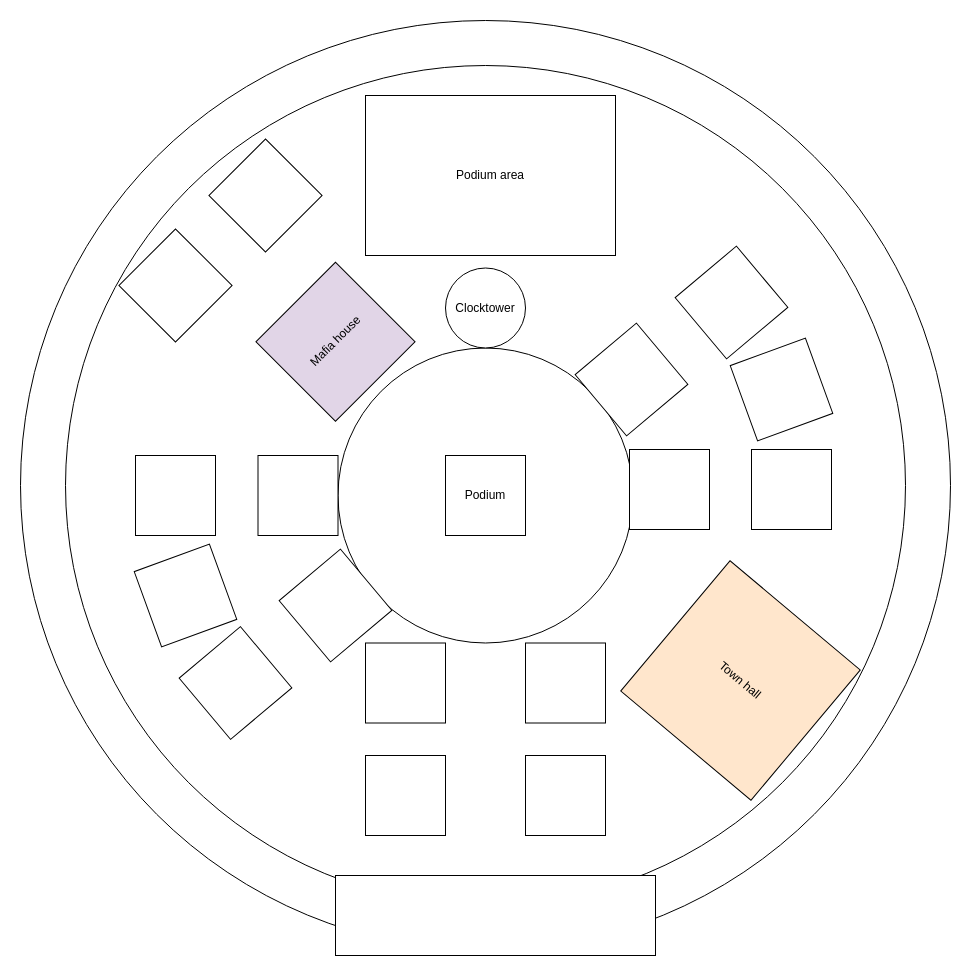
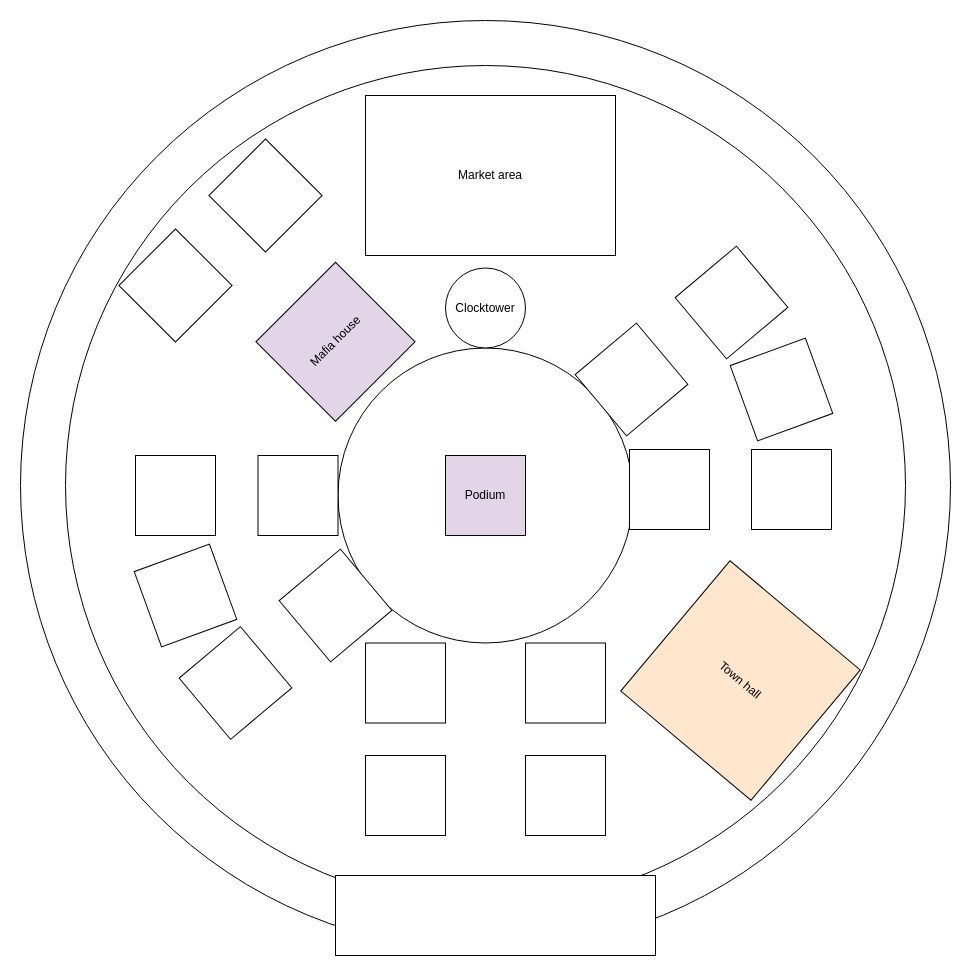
  <mxCell id="0" />
  <mxCell id="1" parent="0" />
  <mxCell id="2" value="" style="ellipse;whiteSpace=wrap;html=1;aspect=fixed;" vertex="1" parent="1"><mxGeometry x="20" y="20" width="930" height="930" as="geometry" /></mxCell>
  <mxCell id="3" value="" style="ellipse;whiteSpace=wrap;html=1;aspect=fixed;" vertex="1" parent="1"><mxGeometry x="65" y="65" width="840" height="840" as="geometry" /></mxCell>
  <mxCell id="4" value="" style="ellipse;whiteSpace=wrap;html=1;aspect=fixed;" vertex="1" parent="1"><mxGeometry x="337.5" y="347.5" width="295" height="295" as="geometry" /></mxCell>
- <mxCell id="5" value="Podium" style="whiteSpace=wrap;html=1;aspect=fixed;rotation=0;" vertex="1" parent="1"><mxGeometry x="445" y="455" width="80" height="80" as="geometry" /></mxCell>
+ <mxCell id="5" value="Podium" style="whiteSpace=wrap;html=1;aspect=fixed;rotation=0;fillColor=#e1d5e7;" vertex="1" parent="1"><mxGeometry x="445" y="455" width="80" height="80" as="geometry" /></mxCell>
  <mxCell id="6" value="Clocktower" style="ellipse;whiteSpace=wrap;html=1;aspect=fixed;" vertex="1" parent="1"><mxGeometry x="445" y="267.5" width="80" height="80" as="geometry" /></mxCell>
  <mxCell id="7" value="" style="whiteSpace=wrap;html=1;aspect=fixed;" vertex="1" parent="1"><mxGeometry x="257.5" y="455" width="80" height="80" as="geometry" /></mxCell>
  <mxCell id="8" value="" style="whiteSpace=wrap;html=1;aspect=fixed;" vertex="1" parent="1"><mxGeometry x="135" y="455" width="80" height="80" as="geometry" /></mxCell>
  <mxCell id="9" value="" style="whiteSpace=wrap;html=1;aspect=fixed;rotation=-40;direction=south;" vertex="1" parent="1"><mxGeometry x="295" y="565" width="80" height="80" as="geometry" /></mxCell>
  <mxCell id="10" value="" style="whiteSpace=wrap;html=1;aspect=fixed;rotation=-40;direction=south;" vertex="1" parent="1"><mxGeometry x="195" y="642.5" width="80" height="80" as="geometry" /></mxCell>
  <mxCell id="11" value="" style="whiteSpace=wrap;html=1;aspect=fixed;rotation=-20;direction=south;" vertex="1" parent="1"><mxGeometry x="145" y="555" width="80" height="80" as="geometry" /></mxCell>
  <mxCell id="12" value="" style="group;rotation=-180;" vertex="1" connectable="0" parent="1"><mxGeometry x="575.001" y="245" width="257.622" height="283.853" as="geometry" /></mxCell>
  <mxCell id="13" value="" style="whiteSpace=wrap;html=1;aspect=fixed;rotation=-180;" vertex="1" parent="12"><mxGeometry x="54" y="204" width="80" height="80" as="geometry" /></mxCell>
  <mxCell id="14" value="" style="whiteSpace=wrap;html=1;aspect=fixed;rotation=-180;" vertex="1" parent="12"><mxGeometry x="176" y="204" width="80" height="80" as="geometry" /></mxCell>
  <mxCell id="15" value="" style="whiteSpace=wrap;html=1;aspect=fixed;rotation=-220;direction=south;" vertex="1" parent="12"><mxGeometry x="16" y="94" width="80" height="80" as="geometry" /></mxCell>
  <mxCell id="16" value="" style="whiteSpace=wrap;html=1;aspect=fixed;rotation=-220;direction=south;" vertex="1" parent="12"><mxGeometry x="116" y="17" width="80" height="80" as="geometry" /></mxCell>
  <mxCell id="17" value="" style="whiteSpace=wrap;html=1;aspect=fixed;rotation=-200;direction=south;" vertex="1" parent="12"><mxGeometry x="166" y="104" width="80" height="80" as="geometry" /></mxCell>
  <mxCell id="18" value="Mafia house" style="whiteSpace=wrap;html=1;aspect=fixed;rotation=-45;fillColor=#e1d5e7;" vertex="1" parent="1"><mxGeometry x="278.75" y="285" width="112.5" height="112.5" as="geometry" /></mxCell>
  <mxCell id="19" value="" style="whiteSpace=wrap;html=1;aspect=fixed;rotation=0;" vertex="1" parent="1"><mxGeometry x="365" y="642.5" width="80" height="80" as="geometry" /></mxCell>
  <mxCell id="20" value="Town hall" style="whiteSpace=wrap;html=1;aspect=fixed;rotation=40;fillColor=#ffe6cc;" vertex="1" parent="1"><mxGeometry x="655" y="595" width="170" height="170" as="geometry" /></mxCell>
  <mxCell id="21" value="" style="whiteSpace=wrap;html=1;aspect=fixed;rotation=0;" vertex="1" parent="1"><mxGeometry x="525" y="642.5" width="80" height="80" as="geometry" /></mxCell>
  <mxCell id="22" value="" style="whiteSpace=wrap;html=1;aspect=fixed;rotation=0;" vertex="1" parent="1"><mxGeometry x="525" y="755" width="80" height="80" as="geometry" /></mxCell>
  <mxCell id="23" value="" style="whiteSpace=wrap;html=1;aspect=fixed;rotation=0;" vertex="1" parent="1"><mxGeometry x="365" y="755" width="80" height="80" as="geometry" /></mxCell>
  <mxCell id="24" value="" style="rounded=0;whiteSpace=wrap;html=1;" vertex="1" parent="1"><mxGeometry x="335" y="875" width="320" height="80" as="geometry" /></mxCell>
- <mxCell id="25" value="Podium area" style="rounded=0;whiteSpace=wrap;html=1;" vertex="1" parent="1"><mxGeometry x="365" y="95" width="250" height="160" as="geometry" /></mxCell>
+ <mxCell id="25" value="Market area" style="rounded=0;whiteSpace=wrap;html=1;" vertex="1" parent="1"><mxGeometry x="365" y="95" width="250" height="160" as="geometry" /></mxCell>
  <mxCell id="26" value="" style="whiteSpace=wrap;html=1;aspect=fixed;rotation=-45;" vertex="1" parent="1"><mxGeometry x="135" y="245" width="80" height="80" as="geometry" /></mxCell>
  <mxCell id="27" value="" style="whiteSpace=wrap;html=1;aspect=fixed;rotation=-45;" vertex="1" parent="1"><mxGeometry x="225" y="155" width="80" height="80" as="geometry" /></mxCell>
